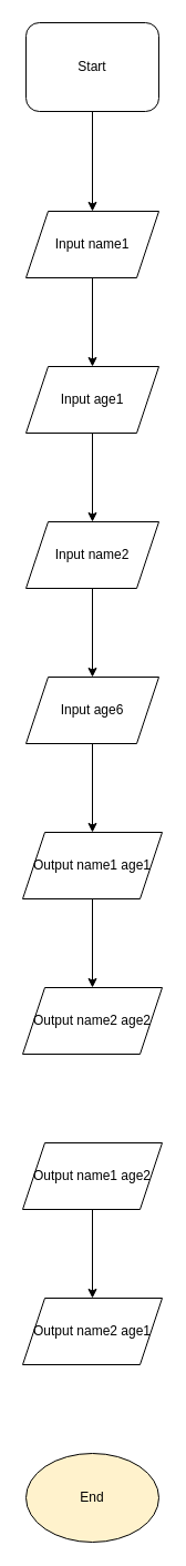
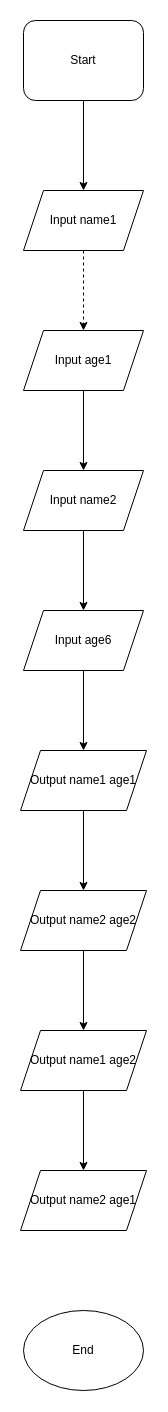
  <mxCell id="0" />
  <mxCell id="1" parent="0" />
  <mxCell id="2" value="" style="edgeStyle=orthogonalEdgeStyle;rounded=0;orthogonalLoop=1;jettySize=auto;html=1;" edge="1" parent="1" source="3" target="5"><mxGeometry relative="1" as="geometry" /></mxCell>
  <mxCell id="3" value="Start" style="whiteSpace=wrap;html=1;rounded=1;" vertex="1" parent="1"><mxGeometry x="23" y="20" width="120" height="80" as="geometry" /></mxCell>
- <mxCell id="4" value="" style="edgeStyle=orthogonalEdgeStyle;rounded=0;orthogonalLoop=1;jettySize=auto;html=1;" edge="1" parent="1" source="5" target="7"><mxGeometry relative="1" as="geometry" /></mxCell>
+ <mxCell id="4" value="" style="edgeStyle=orthogonalEdgeStyle;rounded=0;orthogonalLoop=1;jettySize=auto;html=1;dashed=1;" edge="1" parent="1" source="5" target="7"><mxGeometry relative="1" as="geometry" /></mxCell>
  <mxCell id="5" value="Input name1" style="shape=parallelogram;perimeter=parallelogramPerimeter;whiteSpace=wrap;html=1;fixedSize=1;" vertex="1" parent="1"><mxGeometry x="23" y="190" width="120" height="60" as="geometry" /></mxCell>
  <mxCell id="6" value="" style="edgeStyle=orthogonalEdgeStyle;rounded=0;orthogonalLoop=1;jettySize=auto;html=1;" edge="1" parent="1" source="7" target="9"><mxGeometry relative="1" as="geometry" /></mxCell>
  <mxCell id="7" value="Input age1" style="shape=parallelogram;perimeter=parallelogramPerimeter;whiteSpace=wrap;html=1;fixedSize=1;" vertex="1" parent="1"><mxGeometry x="23" y="330" width="120" height="60" as="geometry" /></mxCell>
  <mxCell id="8" value="" style="edgeStyle=orthogonalEdgeStyle;rounded=0;orthogonalLoop=1;jettySize=auto;html=1;" edge="1" parent="1" source="9" target="11"><mxGeometry relative="1" as="geometry" /></mxCell>
  <mxCell id="9" value="Input name2" style="shape=parallelogram;perimeter=parallelogramPerimeter;whiteSpace=wrap;html=1;fixedSize=1;" vertex="1" parent="1"><mxGeometry x="23" y="470" width="120" height="60" as="geometry" /></mxCell>
  <mxCell id="10" value="" style="edgeStyle=orthogonalEdgeStyle;rounded=0;orthogonalLoop=1;jettySize=auto;html=1;" edge="1" parent="1" source="11" target="13"><mxGeometry relative="1" as="geometry" /></mxCell>
  <mxCell id="11" value="Input age6" style="shape=parallelogram;perimeter=parallelogramPerimeter;whiteSpace=wrap;html=1;fixedSize=1;" vertex="1" parent="1"><mxGeometry x="23" y="610" width="120" height="60" as="geometry" /></mxCell>
  <mxCell id="12" value="" style="edgeStyle=orthogonalEdgeStyle;rounded=0;orthogonalLoop=1;jettySize=auto;html=1;" edge="1" parent="1" source="13" target="15"><mxGeometry relative="1" as="geometry" /></mxCell>
  <mxCell id="13" value="Output name1 age1" style="shape=parallelogram;perimeter=parallelogramPerimeter;whiteSpace=wrap;html=1;fixedSize=1;" vertex="1" parent="1"><mxGeometry x="20" y="750" width="126" height="60" as="geometry" /></mxCell>
+ <mxCell id="14" value="" style="edgeStyle=orthogonalEdgeStyle;rounded=0;orthogonalLoop=1;jettySize=auto;html=1;" edge="1" parent="1" source="15" target="17"><mxGeometry relative="1" as="geometry" /></mxCell>
  <mxCell id="15" value="Output name2 age2" style="shape=parallelogram;perimeter=parallelogramPerimeter;whiteSpace=wrap;html=1;fixedSize=1;" vertex="1" parent="1"><mxGeometry x="20" y="890" width="126" height="60" as="geometry" /></mxCell>
  <mxCell id="16" value="" style="edgeStyle=orthogonalEdgeStyle;rounded=0;orthogonalLoop=1;jettySize=auto;html=1;" edge="1" parent="1" source="17" target="18"><mxGeometry relative="1" as="geometry" /></mxCell>
  <mxCell id="17" value="Output name1 age2" style="shape=parallelogram;perimeter=parallelogramPerimeter;whiteSpace=wrap;html=1;fixedSize=1;" vertex="1" parent="1"><mxGeometry x="20" y="1030" width="126" height="60" as="geometry" /></mxCell>
  <mxCell id="18" value="Output name2 age1" style="shape=parallelogram;perimeter=parallelogramPerimeter;whiteSpace=wrap;html=1;fixedSize=1;" vertex="1" parent="1"><mxGeometry x="20" y="1170" width="126" height="60" as="geometry" /></mxCell>
- <mxCell id="19" value="End" style="ellipse;whiteSpace=wrap;html=1;fillColor=#fff2cc;" vertex="1" parent="1"><mxGeometry x="23" y="1310" width="120" height="80" as="geometry" /></mxCell>
+ <mxCell id="19" value="End" style="ellipse;whiteSpace=wrap;html=1;" vertex="1" parent="1"><mxGeometry x="23" y="1310" width="120" height="80" as="geometry" /></mxCell>
